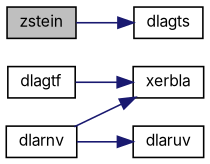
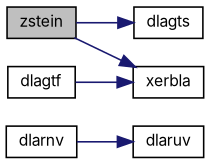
  digraph {
    fontname=Inter
    rankdir=LR
    node [color=black fillcolor=white fontname=Inter fontsize=10 shape=record style=filled]
    edge [color=midnightblue fontname=Inter fontsize=10 labelfontname=Helvetica labelfontsize=10 style=solid]
    n1 [fillcolor=grey75 fontcolor=black height=0.2 label=zstein width=0.4]
    n2 [height=0.2 label=xerbla width=0.4]
    n3 [height=0.2 label=dlagts width=0.4]
    n4 [height=0.2 label=dlagtf width=0.4]
    n5 [height=0.2 label=dlarnv width=0.4]
    n6 [height=0.2 label=dlaruv width=0.4]
-   n5 -> n2
+   n1 -> n2
    n1 -> n3
    n4 -> n2
    n5 -> n6
  }
